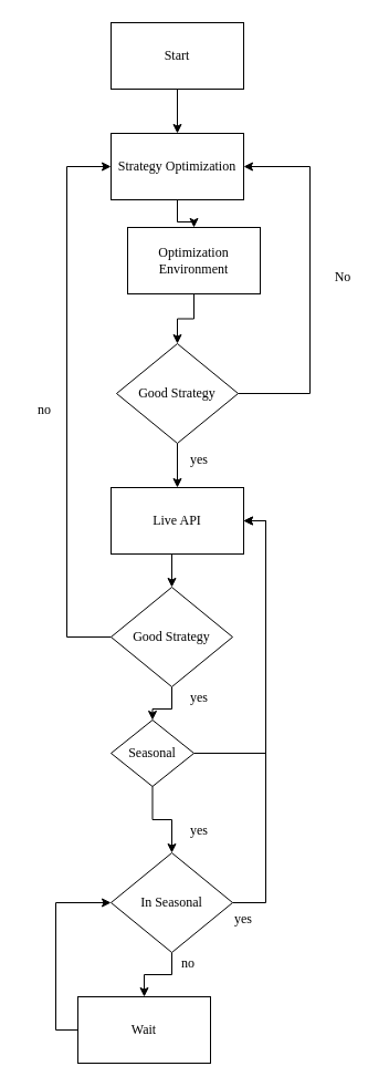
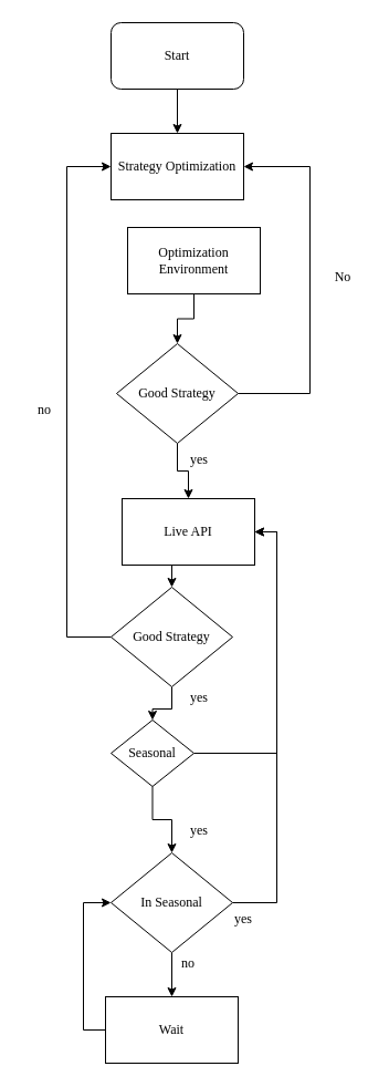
  <mxCell id="0" />
  <mxCell id="1" parent="0" />
- <mxCell id="2" style="edgeStyle=orthogonalEdgeStyle;rounded=0;orthogonalLoop=1;jettySize=auto;html=1;exitX=0.5;exitY=1;exitDx=0;exitDy=0;fontFamily=Times New Roman;" parent="1" source="3" target="7" edge="1"><mxGeometry relative="1" as="geometry" /></mxCell>
  <mxCell id="3" value="Strategy Optimization" style="rounded=0;whiteSpace=wrap;html=1;fontFamily=Times New Roman;" parent="1" vertex="1"><mxGeometry x="100" y="120" width="120" height="60" as="geometry" /></mxCell>
  <mxCell id="4" style="edgeStyle=orthogonalEdgeStyle;rounded=0;orthogonalLoop=1;jettySize=auto;html=1;exitX=0.5;exitY=1;exitDx=0;exitDy=0;entryX=0.5;entryY=0;entryDx=0;entryDy=0;fontFamily=Times New Roman;" parent="1" source="5" target="3" edge="1"><mxGeometry relative="1" as="geometry" /></mxCell>
- <mxCell id="5" value="Start" style="whiteSpace=wrap;html=1;fontFamily=Times New Roman;rounded=0;" parent="1" vertex="1"><mxGeometry x="100" y="20" width="120" height="60" as="geometry" /></mxCell>
+ <mxCell id="5" value="Start" style="rounded=1;whiteSpace=wrap;html=1;fontFamily=Times New Roman;" parent="1" vertex="1"><mxGeometry x="100" y="20" width="120" height="60" as="geometry" /></mxCell>
  <mxCell id="6" style="edgeStyle=orthogonalEdgeStyle;rounded=0;orthogonalLoop=1;jettySize=auto;html=1;exitX=0.5;exitY=1;exitDx=0;exitDy=0;entryX=0.5;entryY=0;entryDx=0;entryDy=0;fontFamily=Times New Roman;" parent="1" source="7" target="10" edge="1"><mxGeometry relative="1" as="geometry" /></mxCell>
  <mxCell id="7" value="Optimization Environment" style="rounded=0;whiteSpace=wrap;html=1;fontFamily=Times New Roman;" parent="1" vertex="1"><mxGeometry x="115" y="205" width="120" height="60" as="geometry" /></mxCell>
  <mxCell id="8" style="edgeStyle=orthogonalEdgeStyle;rounded=0;orthogonalLoop=1;jettySize=auto;html=1;exitX=1;exitY=0.5;exitDx=0;exitDy=0;entryX=1;entryY=0.5;entryDx=0;entryDy=0;fontFamily=Times New Roman;" parent="1" source="10" target="3" edge="1"><mxGeometry relative="1" as="geometry"><Array as="points"><mxPoint x="280" y="355" /><mxPoint x="280" y="150" /></Array></mxGeometry></mxCell>
  <mxCell id="9" style="edgeStyle=orthogonalEdgeStyle;rounded=0;orthogonalLoop=1;jettySize=auto;html=1;exitX=0.5;exitY=1;exitDx=0;exitDy=0;entryX=0.5;entryY=0;entryDx=0;entryDy=0;fontFamily=Times New Roman;" parent="1" source="10" target="13" edge="1"><mxGeometry relative="1" as="geometry" /></mxCell>
  <mxCell id="10" value="Good Strategy" style="rhombus;whiteSpace=wrap;html=1;fontFamily=Times New Roman;" parent="1" vertex="1"><mxGeometry x="105" y="310" width="110" height="90" as="geometry" /></mxCell>
  <mxCell id="11" value="No" style="text;html=1;strokeColor=none;fillColor=none;align=center;verticalAlign=middle;whiteSpace=wrap;rounded=0;fontFamily=Times New Roman;" parent="1" vertex="1"><mxGeometry x="290" y="240" width="40" height="20" as="geometry" /></mxCell>
  <mxCell id="12" style="edgeStyle=orthogonalEdgeStyle;rounded=0;orthogonalLoop=1;jettySize=auto;html=1;exitX=0.5;exitY=1;exitDx=0;exitDy=0;entryX=0.5;entryY=0;entryDx=0;entryDy=0;fontFamily=Times New Roman;" parent="1" source="13" target="24" edge="1"><mxGeometry relative="1" as="geometry" /></mxCell>
- <mxCell id="13" value="Live API" style="rounded=0;whiteSpace=wrap;html=1;fontFamily=Times New Roman;" parent="1" vertex="1"><mxGeometry x="100" y="440" width="120" height="60" as="geometry" /></mxCell>
+ <mxCell id="13" value="Live API" style="rounded=0;whiteSpace=wrap;html=1;fontFamily=Times New Roman;" parent="1" vertex="1"><mxGeometry x="110" y="450" width="120" height="60" as="geometry" /></mxCell>
  <mxCell id="14" value="" style="edgeStyle=orthogonalEdgeStyle;rounded=0;orthogonalLoop=1;jettySize=auto;html=1;fontFamily=Times New Roman;" parent="1" source="16" target="19" edge="1"><mxGeometry relative="1" as="geometry" /></mxCell>
  <mxCell id="15" style="edgeStyle=orthogonalEdgeStyle;rounded=0;orthogonalLoop=1;jettySize=auto;html=1;exitX=1;exitY=0.5;exitDx=0;exitDy=0;entryX=1;entryY=0.5;entryDx=0;entryDy=0;fontFamily=Times New Roman;" parent="1" source="16" target="13" edge="1"><mxGeometry relative="1" as="geometry" /></mxCell>
  <mxCell id="16" value="Seasonal" style="rhombus;whiteSpace=wrap;html=1;fontFamily=Times New Roman;" parent="1" vertex="1"><mxGeometry x="100" y="650" width="75" height="60" as="geometry" /></mxCell>
  <mxCell id="17" value="" style="edgeStyle=orthogonalEdgeStyle;rounded=0;orthogonalLoop=1;jettySize=auto;html=1;fontFamily=Times New Roman;" parent="1" source="19" target="21" edge="1"><mxGeometry relative="1" as="geometry" /></mxCell>
  <mxCell id="18" style="edgeStyle=orthogonalEdgeStyle;rounded=0;orthogonalLoop=1;jettySize=auto;html=1;exitX=1;exitY=0.5;exitDx=0;exitDy=0;entryX=1;entryY=0.5;entryDx=0;entryDy=0;fontFamily=Times New Roman;" parent="1" source="19" target="13" edge="1"><mxGeometry relative="1" as="geometry" /></mxCell>
  <mxCell id="19" value="In Seasonal" style="rhombus;whiteSpace=wrap;html=1;fontFamily=Times New Roman;" parent="1" vertex="1"><mxGeometry x="100" y="770" width="110" height="90" as="geometry" /></mxCell>
  <mxCell id="20" style="edgeStyle=orthogonalEdgeStyle;rounded=0;orthogonalLoop=1;jettySize=auto;html=1;exitX=0;exitY=0.5;exitDx=0;exitDy=0;entryX=0;entryY=0.5;entryDx=0;entryDy=0;fontFamily=Times New Roman;" parent="1" source="21" target="19" edge="1"><mxGeometry relative="1" as="geometry" /></mxCell>
- <mxCell id="21" value="Wait" style="rounded=0;whiteSpace=wrap;html=1;fontFamily=Times New Roman;" parent="1" vertex="1"><mxGeometry x="70" y="900" width="120" height="60" as="geometry" /></mxCell>
+ <mxCell id="21" value="Wait" style="rounded=0;whiteSpace=wrap;html=1;fontFamily=Times New Roman;" parent="1" vertex="1"><mxGeometry x="95" y="900" width="120" height="60" as="geometry" /></mxCell>
  <mxCell id="22" style="edgeStyle=orthogonalEdgeStyle;rounded=0;orthogonalLoop=1;jettySize=auto;html=1;exitX=0;exitY=0.5;exitDx=0;exitDy=0;entryX=0;entryY=0.5;entryDx=0;entryDy=0;fontFamily=Times New Roman;" parent="1" source="24" target="3" edge="1"><mxGeometry relative="1" as="geometry"><Array as="points"><mxPoint x="60" y="575" /><mxPoint x="60" y="150" /></Array></mxGeometry></mxCell>
  <mxCell id="23" value="" style="edgeStyle=orthogonalEdgeStyle;rounded=0;orthogonalLoop=1;jettySize=auto;html=1;fontFamily=Times New Roman;" parent="1" source="24" target="16" edge="1"><mxGeometry relative="1" as="geometry" /></mxCell>
  <mxCell id="24" value="Good Strategy" style="rhombus;whiteSpace=wrap;html=1;fontFamily=Times New Roman;" parent="1" vertex="1"><mxGeometry x="100" y="530" width="110" height="90" as="geometry" /></mxCell>
  <mxCell id="25" value="yes" style="text;html=1;strokeColor=none;fillColor=none;align=center;verticalAlign=middle;whiteSpace=wrap;rounded=0;fontFamily=Times New Roman;" parent="1" vertex="1"><mxGeometry x="160" y="405" width="40" height="20" as="geometry" /></mxCell>
  <mxCell id="26" value="yes" style="text;html=1;strokeColor=none;fillColor=none;align=center;verticalAlign=middle;whiteSpace=wrap;rounded=0;fontFamily=Times New Roman;" parent="1" vertex="1"><mxGeometry x="160" y="620" width="40" height="20" as="geometry" /></mxCell>
  <mxCell id="27" value="no" style="text;html=1;strokeColor=none;fillColor=none;align=center;verticalAlign=middle;whiteSpace=wrap;rounded=0;fontFamily=Times New Roman;" parent="1" vertex="1"><mxGeometry x="150" y="860" width="40" height="20" as="geometry" /></mxCell>
  <mxCell id="28" value="yes" style="text;html=1;strokeColor=none;fillColor=none;align=center;verticalAlign=middle;whiteSpace=wrap;rounded=0;fontFamily=Times New Roman;" parent="1" vertex="1"><mxGeometry x="160" y="740" width="40" height="20" as="geometry" /></mxCell>
  <mxCell id="29" value="yes" style="text;html=1;strokeColor=none;fillColor=none;align=center;verticalAlign=middle;whiteSpace=wrap;rounded=0;fontFamily=Times New Roman;" parent="1" vertex="1"><mxGeometry x="200" y="820" width="40" height="20" as="geometry" /></mxCell>
  <mxCell id="30" value="no" style="text;html=1;strokeColor=none;fillColor=none;align=center;verticalAlign=middle;whiteSpace=wrap;rounded=0;fontFamily=Times New Roman;" parent="1" vertex="1"><mxGeometry x="20" y="360" width="40" height="20" as="geometry" /></mxCell>
